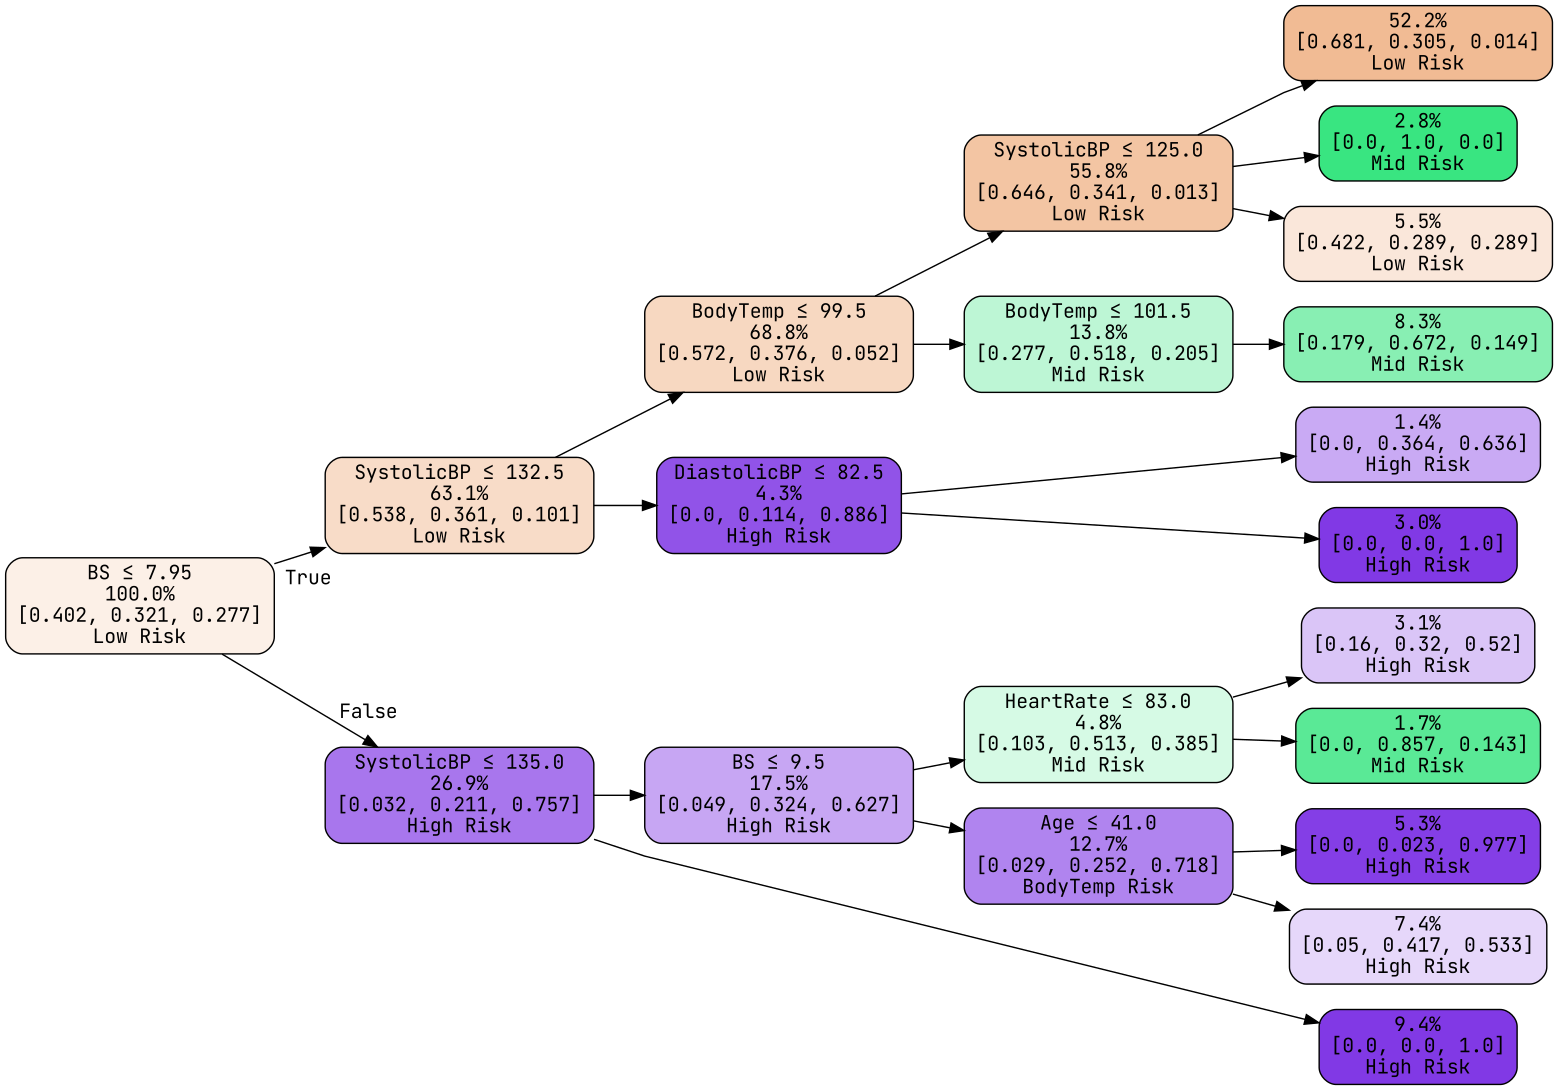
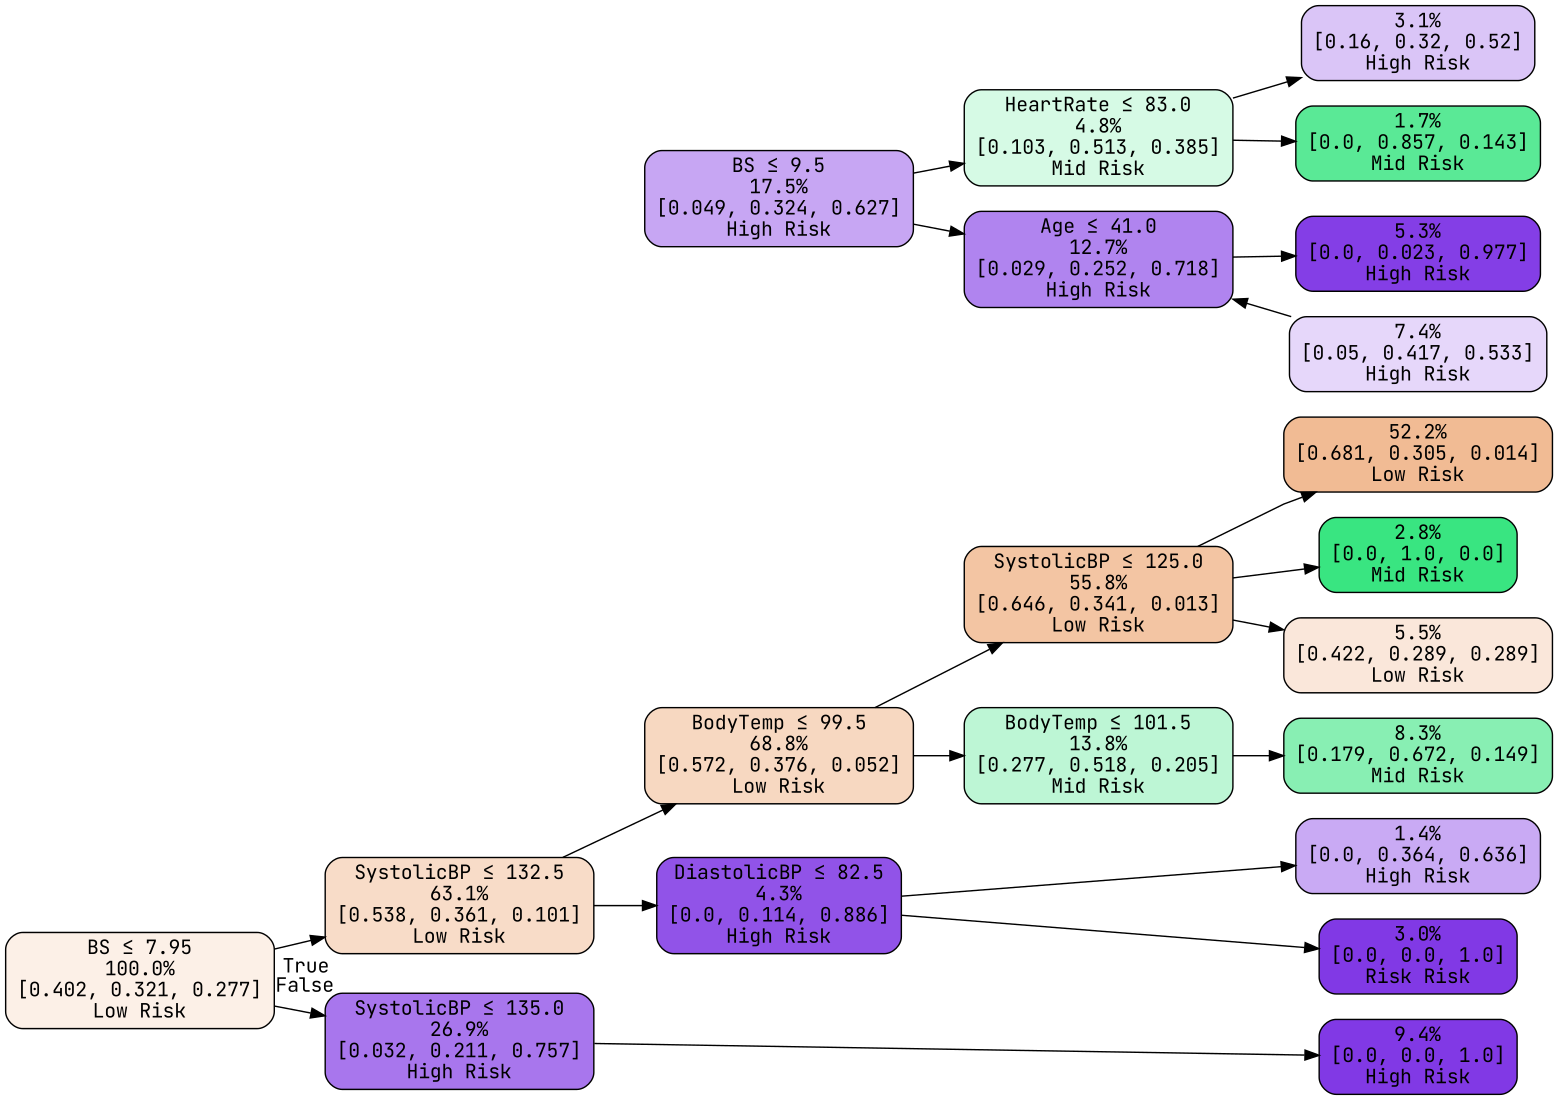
  digraph {
    fontname="JetBrains Mono"
    rankdir=LR
    ranksep=equally
    splines=polyline
    node [color=black fillcolor="#8139e5" fontname="JetBrains Mono" shape=box style="filled, rounded"]
    edge [fontname="JetBrains Mono"]
    n1 [fillcolor="#fcf0e7" label=<BS &le; 7.95<br/>100.0%<br/>[0.402, 0.321, 0.277]<br/>Low Risk>]
    n2 [fillcolor="#f8dcc8" label=<SystolicBP &le; 132.5<br/>63.1%<br/>[0.538, 0.361, 0.101]<br/>Low Risk>]
    n3 [fillcolor="#a876ed" label=<SystolicBP &le; 135.0<br/>26.9%<br/>[0.032, 0.211, 0.757]<br/>High Risk>]
    n4 [fillcolor="#f7d8c1" label=<BodyTemp &le; 99.5<br/>68.8%<br/>[0.572, 0.376, 0.052]<br/>Low Risk>]
    n5 [fillcolor="#9153e8" label=<DiastolicBP &le; 82.5<br/>4.3%<br/>[0.0, 0.114, 0.886]<br/>High Risk>]
    n6 [fillcolor="#c7a6f3" label=<BS &le; 9.5<br/>17.5%<br/>[0.049, 0.324, 0.627]<br/>High Risk>]
    n7 [fillcolor="#f3c5a3" label=<SystolicBP &le; 125.0<br/>55.8%<br/>[0.646, 0.341, 0.013]<br/>Low Risk>]
    n8 [fillcolor="#bdf6d5" label=<BodyTemp &le; 101.5<br/>13.8%<br/>[0.277, 0.518, 0.205]<br/>Mid Risk>]
    n9 [fillcolor="#d6fae5" label=<HeartRate &le; 83.0<br/>4.8%<br/>[0.103, 0.513, 0.385]<br/>Mid Risk>]
-   n10 [fillcolor="#b084ef" label=<Age &le; 41.0<br/>12.7%<br/>[0.029, 0.252, 0.718]<br/>BodyTemp Risk>]
+   n10 [fillcolor="#b084ef" label=<Age &le; 41.0<br/>12.7%<br/>[0.029, 0.252, 0.718]<br/>High Risk>]
    n11 [fillcolor="#f1bb94" label=<52.2%<br/>[0.681, 0.305, 0.014]<br/>Low Risk>]
    n12 [fillcolor="#39e581" label=<2.8%<br/>[0.0, 1.0, 0.0]<br/>Mid Risk>]
    n13 [fillcolor="#88efb3" label=<8.3%<br/>[0.179, 0.672, 0.149]<br/>Mid Risk>]
    n14 [fillcolor="#fae7da" label=<5.5%<br/>[0.422, 0.289, 0.289]<br/>Low Risk>]
    n15 [fillcolor="#c9aaf4" label=<1.4%<br/>[0.0, 0.364, 0.636]<br/>High Risk>]
-   n16 [label=<3.0%<br/>[0.0, 0.0, 1.0]<br/>High Risk>]
+   n16 [label=<3.0%<br/>[0.0, 0.0, 1.0]<br/>Risk Risk>]
    n17 [fillcolor="#dac5f7" label=<3.1%<br/>[0.16, 0.32, 0.52]<br/>High Risk>]
    n18 [fillcolor="#5ae996" label=<1.7%<br/>[0.0, 0.857, 0.143]<br/>Mid Risk>]
    n19 [fillcolor="#843ee6" label=<5.3%<br/>[0.0, 0.023, 0.977]<br/>High Risk>]
    n20 [fillcolor="#e6d7fa" label=<7.4%<br/>[0.05, 0.417, 0.533]<br/>High Risk>]
    n21 [label=<9.4%<br/>[0.0, 0.0, 1.0]<br/>High Risk>]
    subgraph sub_1 {
      rank=same
      n1
    }
    subgraph sub_2 {
      rank=same
      n2
      n3
    }
    subgraph sub_3 {
      rank=same
      n4
      n5
      n6
    }
    subgraph sub_4 {
      rank=same
      n7
      n8
      n9
      n10
    }
    subgraph sub_5 {
      rank=same
      n11
      n12
      n13
      n14
      n15
      n16
      n17
      n18
      n19
      n20
      n21
    }
    n1 -> n2 [headlabel=True labelangle=45 labeldistance=2.5]
    n1 -> n3 [headlabel=False labelangle=-45 labeldistance=2.5]
    n2 -> n4
    n2 -> n5
-   n3 -> n6
    n3 -> n21
    n4 -> n7
    n4 -> n8
    n5 -> n15
    n5 -> n16
    n6 -> n9
    n6 -> n10
    n7 -> n11
    n7 -> n12
    n7 -> n14
    n8 -> n13
    n9 -> n17
    n9 -> n18
    n10 -> n19
-   n10 -> n20
+   n20 -> n10
  }
